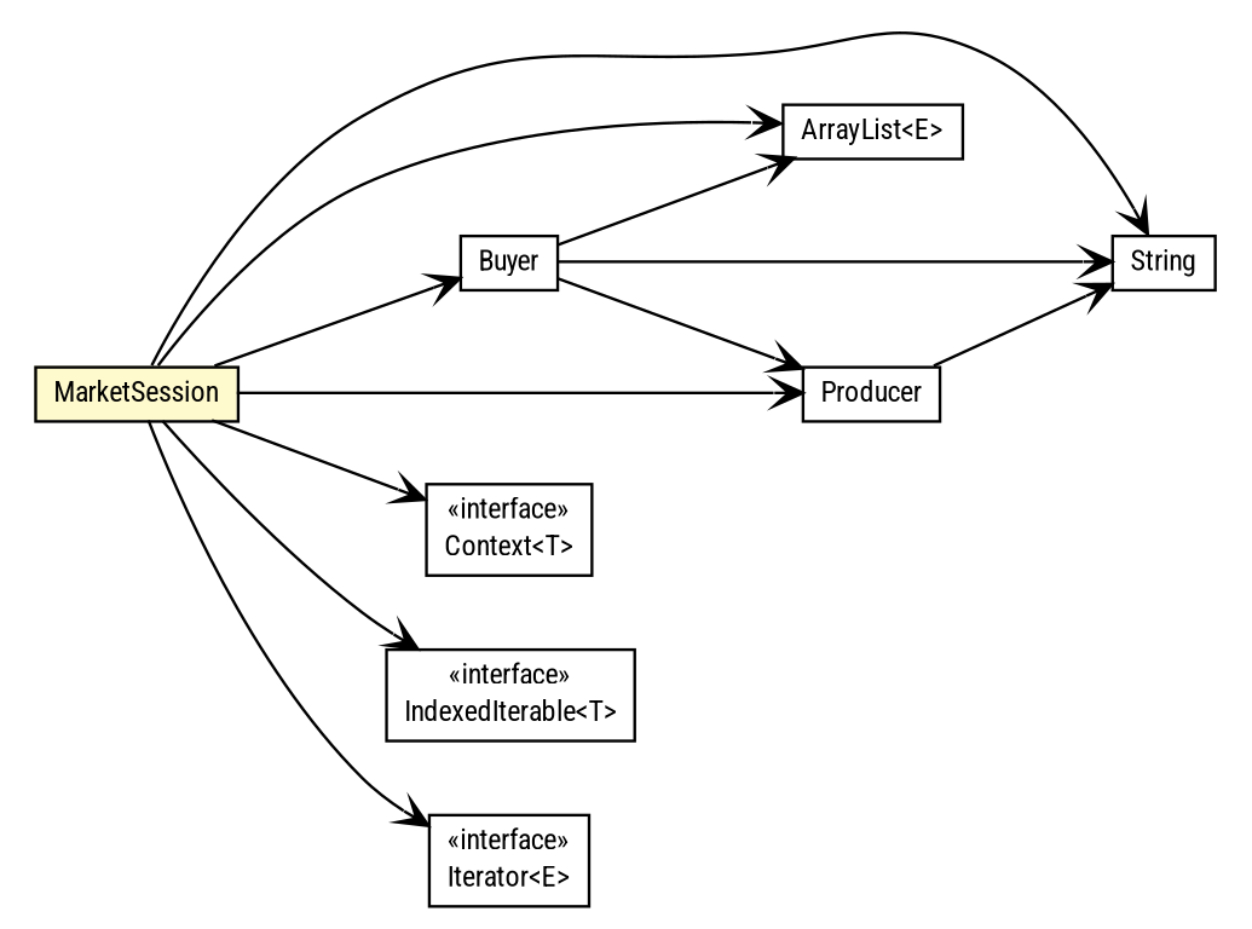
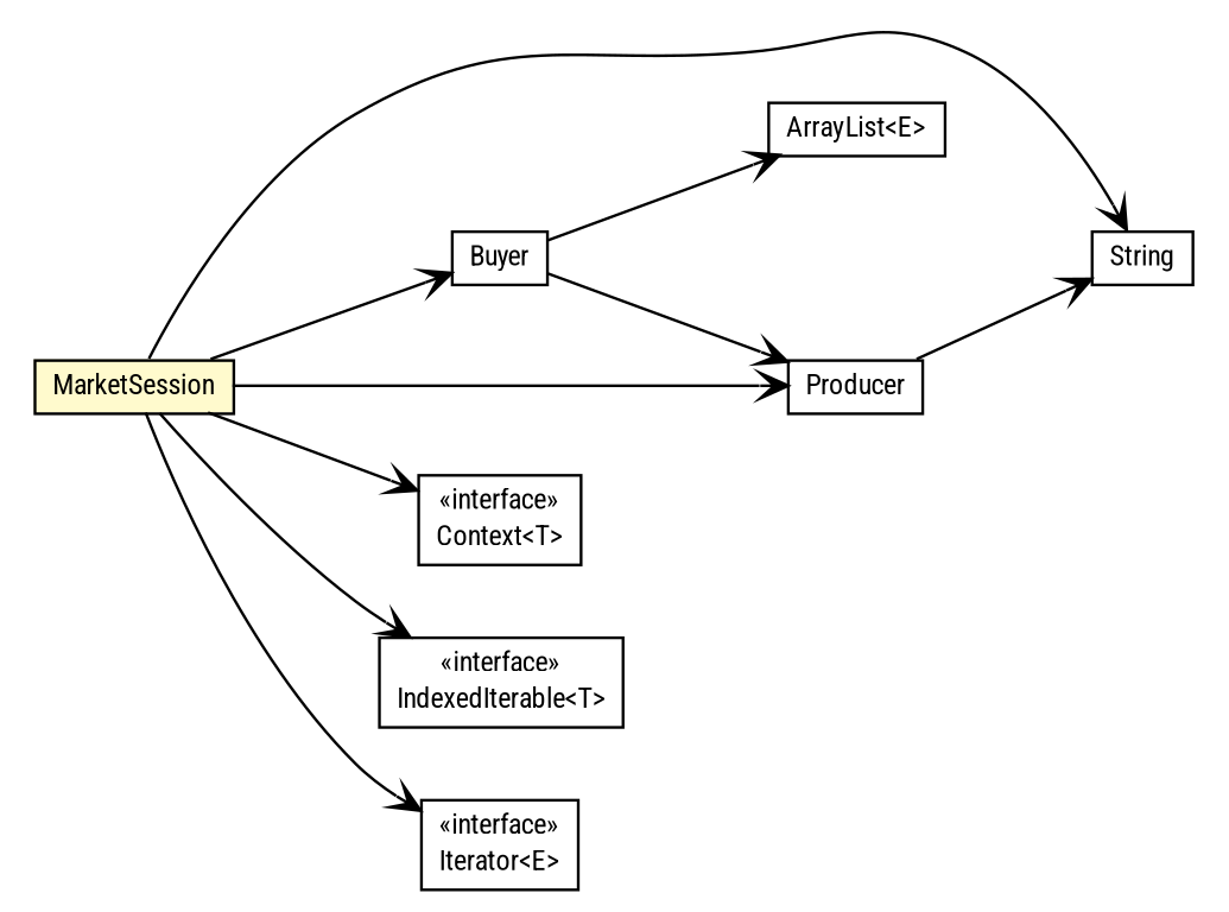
  digraph {
    fontname="Roboto Condensed"
    nodesep=0.25
    rankdir=LR
    ranksep=0.5
    node [fontcolor=black fontname="Roboto Condensed" fontsize=10.0 shape=plaintext]
    edge [arrowhead=open color=black fontcolor=black fontname="Roboto Condensed" fontsize=10.0 headport=p labelfontname=Helvetica labelfontsize=10 tailport=p]
    n1 [label=<<table title="cms.agents.Producer" border="0" cellborder="1" cellspacing="0" cellpadding="2" port="p" href="./Producer.html" target="_parent"> 		<tr><td><table border="0" cellspacing="0" cellpadding="1"> <tr><td align="center" balign="center"> Producer </td></tr> 		</table></td></tr> 		</table>>]
    n2 [label=<<table title="java.lang.String" border="0" cellborder="1" cellspacing="0" cellpadding="2" port="p" href="http://docs.oracle.com/javase/7/docs/api/java/lang/String.html" target="_parent"> 		<tr><td><table border="0" cellspacing="0" cellpadding="1"> <tr><td align="center" balign="center"> String </td></tr> 		</table></td></tr> 		</table>>]
    n3 [label=<<table title="java.util.ArrayList" border="0" cellborder="1" cellspacing="0" cellpadding="2" port="p" href="http://docs.oracle.com/javase/7/docs/api/java/util/ArrayList.html" target="_parent"> 		<tr><td><table border="0" cellspacing="0" cellpadding="1"> <tr><td align="center" balign="center"> ArrayList&lt;E&gt; </td></tr> 		</table></td></tr> 		</table>>]
    n4 [label=<<table title="cms.agents.MarketSession" border="0" cellborder="1" cellspacing="0" cellpadding="2" port="p" bgcolor="lemonChiffon" href="./MarketSession.html" target="_parent"> 		<tr><td><table border="0" cellspacing="0" cellpadding="1"> <tr><td align="center" balign="center"> MarketSession </td></tr> 		</table></td></tr> 		</table>>]
    n5 [label=<<table title="cms.agents.Buyer" border="0" cellborder="1" cellspacing="0" cellpadding="2" port="p" href="./Buyer.html" target="_parent"> 		<tr><td><table border="0" cellspacing="0" cellpadding="1"> <tr><td align="center" balign="center"> Buyer </td></tr> 		</table></td></tr> 		</table>>]
    n6 [label=<<table title="repast.simphony.context.Context" border="0" cellborder="1" cellspacing="0" cellpadding="2" port="p" href="http://docs.oracle.com/javase/7/docs/api/repast/simphony/context/Context.html" target="_parent"> 		<tr><td><table border="0" cellspacing="0" cellpadding="1"> <tr><td align="center" balign="center"> &#171;interface&#187; </td></tr> <tr><td align="center" balign="center"> Context&lt;T&gt; </td></tr> 		</table></td></tr> 		</table>>]
    n7 [label=<<table title="repast.simphony.util.collections.IndexedIterable" border="0" cellborder="1" cellspacing="0" cellpadding="2" port="p" href="http://docs.oracle.com/javase/7/docs/api/repast/simphony/util/collections/IndexedIterable.html" target="_parent"> 		<tr><td><table border="0" cellspacing="0" cellpadding="1"> <tr><td align="center" balign="center"> &#171;interface&#187; </td></tr> <tr><td align="center" balign="center"> IndexedIterable&lt;T&gt; </td></tr> 		</table></td></tr> 		</table>>]
    n8 [label=<<table title="java.util.Iterator" border="0" cellborder="1" cellspacing="0" cellpadding="2" port="p" href="http://docs.oracle.com/javase/7/docs/api/java/util/Iterator.html" target="_parent"> 		<tr><td><table border="0" cellspacing="0" cellpadding="1"> <tr><td align="center" balign="center"> &#171;interface&#187; </td></tr> <tr><td align="center" balign="center"> Iterator&lt;E&gt; </td></tr> 		</table></td></tr> 		</table>>]
    n1 -> n2
    n4 -> n1
    n4 -> n2
-   n4 -> n3
    n4 -> n5
    n4 -> n6
    n4 -> n7
    n4 -> n8
    n5 -> n1
-   n5 -> n2
    n5 -> n3
  }
